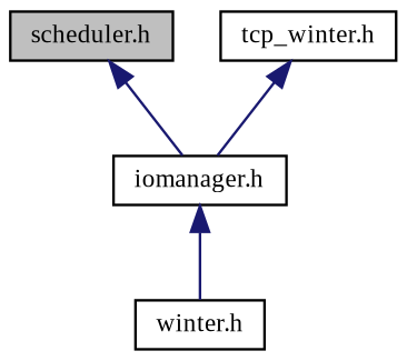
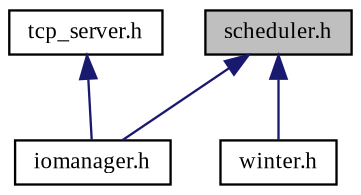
  digraph {
    fontname="Liberation Serif"
    node [color=black fillcolor=white fontname="Liberation Serif" fontsize=10 shape=record style=filled]
    edge [color=midnightblue dir=back fontname="Liberation Serif" fontsize=10 labelfontname=Helvetica labelfontsize=10 style=solid]
    n1 [fillcolor=grey75 fontcolor=black height=0.2 label="scheduler.h" width=0.4]
    n2 [height=0.2 label="iomanager.h" width=0.4]
    n3 [height=0.2 label="winter.h" width=0.4]
-   n4 [height=0.2 label="tcp_winter.h" width=0.4]
+   n4 [height=0.2 label="tcp_server.h" width=0.4]
    n1 -> n2
-   n2 -> n3
+   n1 -> n3
    n4 -> n2
  }
